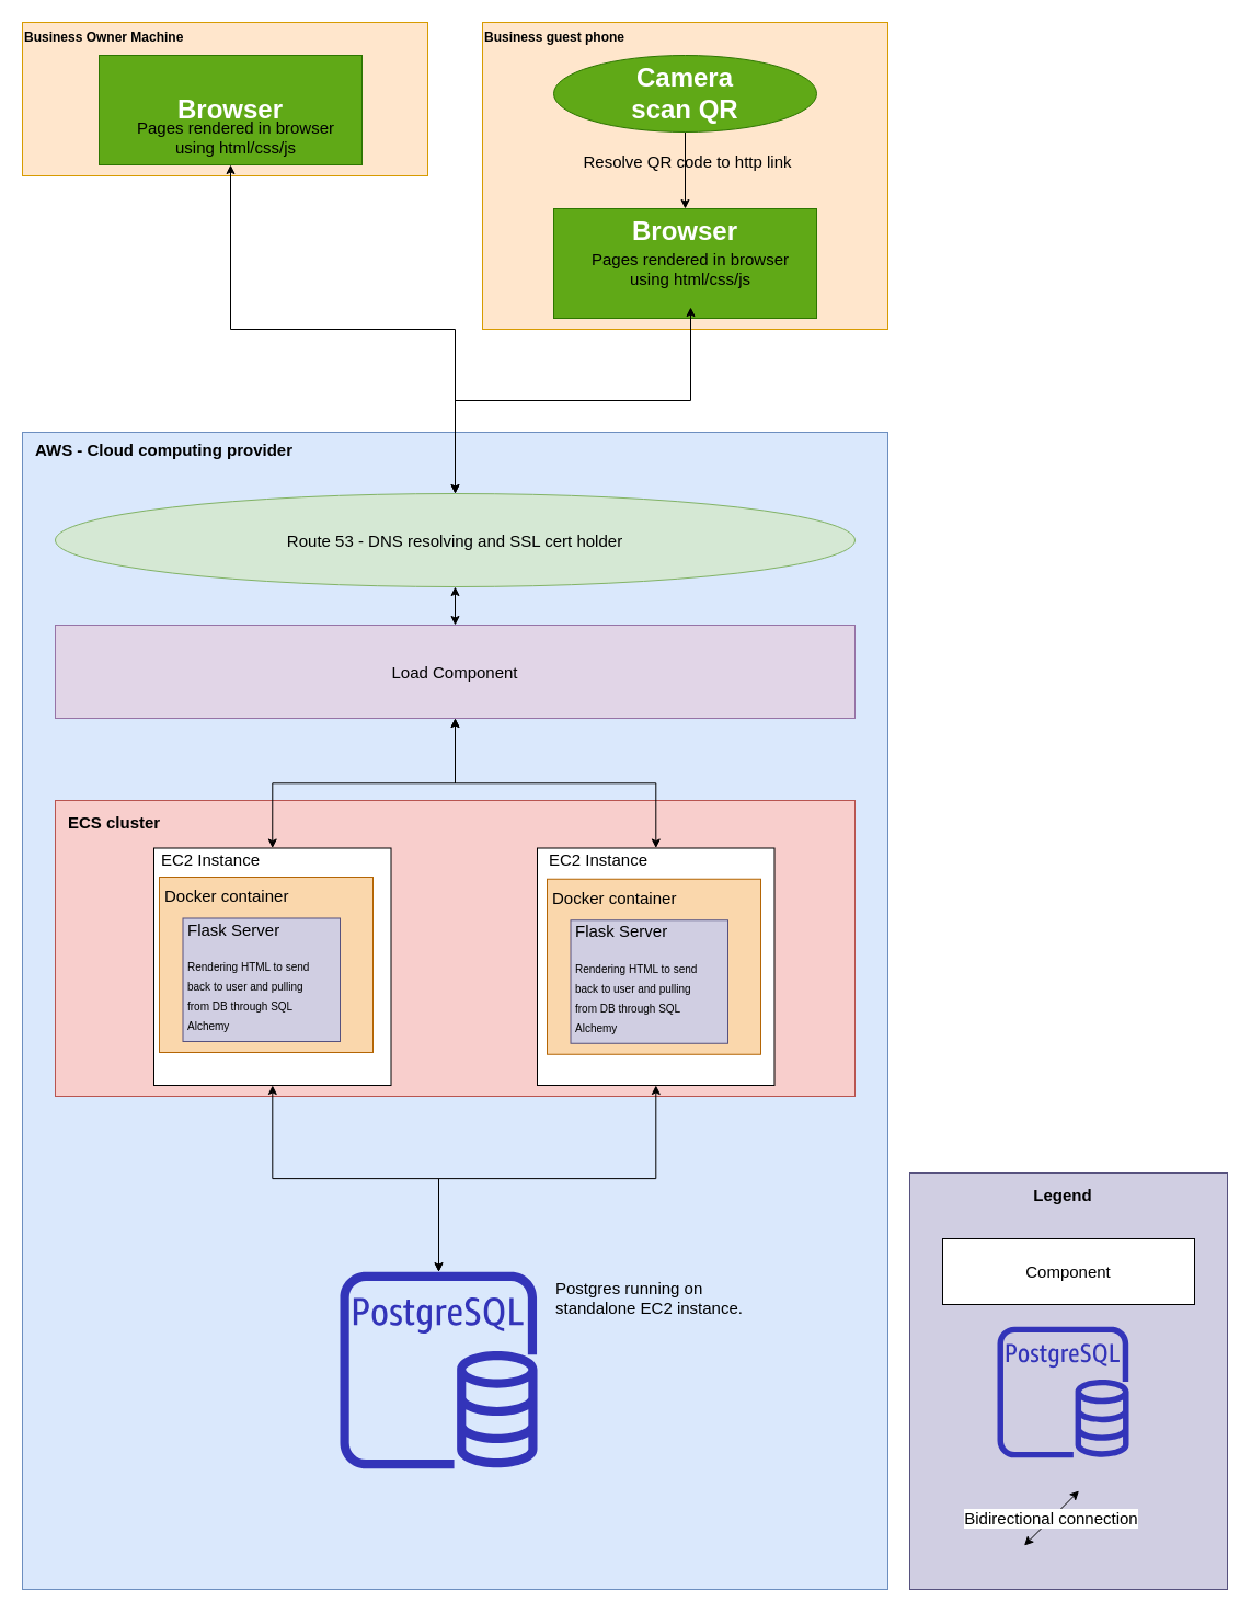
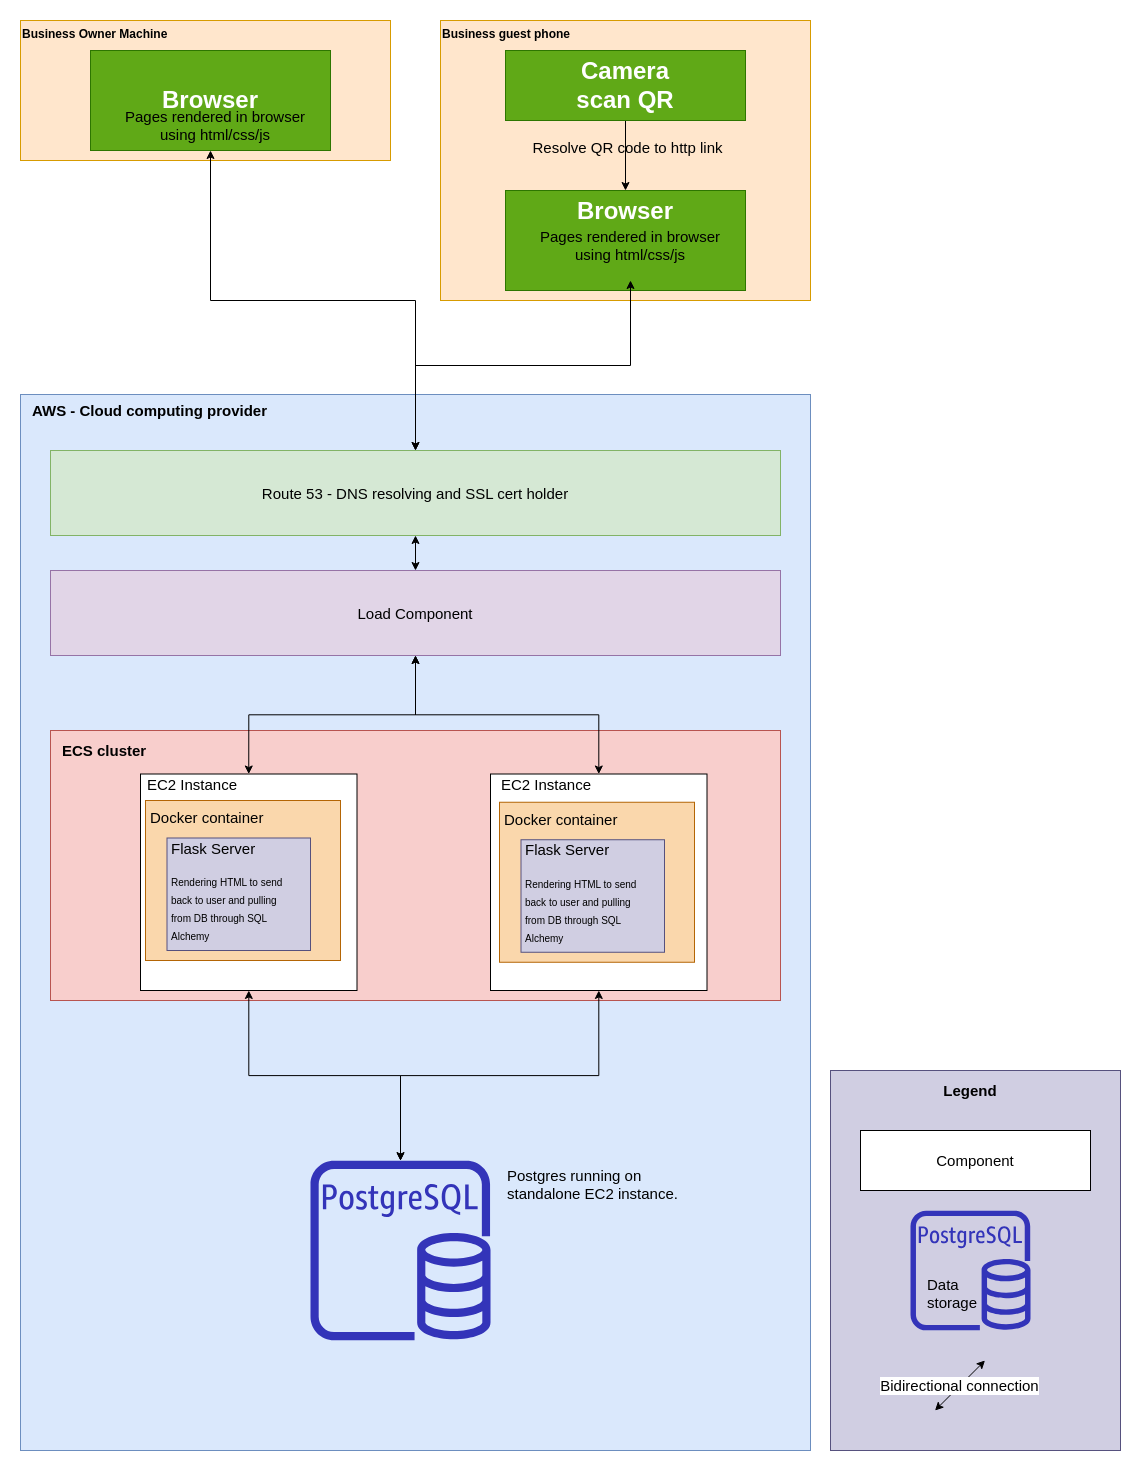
  <mxCell id="0" />
  <mxCell id="1" parent="0" />
  <mxCell id="2" value="" style="rounded=0;whiteSpace=wrap;html=1;labelBackgroundColor=none;fontSize=15;fillColor=#dae8fc;strokeColor=#6c8ebf;" vertex="1" parent="1"><mxGeometry x="20" y="394" width="790" height="1056" as="geometry" /></mxCell>
  <mxCell id="3" value="&lt;b&gt;Business Owner Machine&lt;/b&gt;" style="rounded=0;whiteSpace=wrap;html=1;align=left;fillColor=#ffe6cc;strokeColor=#d79b00;verticalAlign=top;" vertex="1" parent="1"><mxGeometry x="20" y="20" width="370" height="140" as="geometry" /></mxCell>
  <mxCell id="4" style="edgeStyle=orthogonalEdgeStyle;rounded=0;orthogonalLoop=1;jettySize=auto;html=1;startArrow=classic;startFill=1;fontSize=15;" edge="1" parent="1" source="5" target="21"><mxGeometry relative="1" as="geometry" /></mxCell>
  <mxCell id="5" value="&lt;font style=&quot;font-size: 24px&quot; color=&quot;#ffffff&quot;&gt;&lt;b&gt;Browser&lt;/b&gt;&lt;/font&gt;" style="rounded=0;whiteSpace=wrap;html=1;fillColor=#60a917;strokeColor=#2D7600;fontColor=#ffffff;" vertex="1" parent="1"><mxGeometry x="90" y="50" width="240" height="100" as="geometry" /></mxCell>
  <mxCell id="6" value="Pages rendered in browser&lt;br style=&quot;font-size: 15px;&quot;&gt;using html/css/js" style="text;html=1;strokeColor=none;fillColor=none;align=center;verticalAlign=middle;whiteSpace=wrap;rounded=0;fontSize=15;" vertex="1" parent="1"><mxGeometry y="90" width="230" height="70" as="geometry" x="100" /></mxCell>
  <mxCell id="7" value="&lt;b&gt;Business guest phone&lt;/b&gt;" style="rounded=0;whiteSpace=wrap;html=1;align=left;fillColor=#ffe6cc;strokeColor=#d79b00;verticalAlign=top;" vertex="1" parent="1"><mxGeometry x="440" y="20" width="370" height="280" as="geometry" /></mxCell>
  <mxCell id="8" value="&lt;font style=&quot;font-size: 24px&quot; color=&quot;#ffffff&quot;&gt;&lt;b&gt;Browser&lt;/b&gt;&lt;/font&gt;" style="rounded=0;whiteSpace=wrap;html=1;fillColor=#60a917;strokeColor=#2D7600;fontColor=#ffffff;verticalAlign=top;" vertex="1" parent="1"><mxGeometry x="505" y="190" width="240" height="100" as="geometry" /></mxCell>
  <mxCell id="9" style="edgeStyle=orthogonalEdgeStyle;rounded=0;orthogonalLoop=1;jettySize=auto;html=1;entryX=0.5;entryY=0;entryDx=0;entryDy=0;startArrow=classic;startFill=1;fontSize=15;" edge="1" parent="1" source="10" target="21"><mxGeometry relative="1" as="geometry" /></mxCell>
  <mxCell id="10" value="Pages rendered in browser&lt;br style=&quot;font-size: 15px;&quot;&gt;using html/css/js" style="text;html=1;strokeColor=none;fillColor=none;align=center;verticalAlign=middle;whiteSpace=wrap;rounded=0;fontSize=15;" vertex="1" parent="1"><mxGeometry x="515" y="210" width="230" height="70" as="geometry" /></mxCell>
  <mxCell id="11" style="edgeStyle=orthogonalEdgeStyle;rounded=0;orthogonalLoop=1;jettySize=auto;html=1;entryX=0.5;entryY=0;entryDx=0;entryDy=0;fontSize=15;" edge="1" parent="1" source="13" target="8"><mxGeometry relative="1" as="geometry" /></mxCell>
  <mxCell id="12" value="Resolve QR code to http link" style="edgeLabel;html=1;align=center;verticalAlign=middle;resizable=0;points=[];fontSize=15;labelBackgroundColor=none;" vertex="1" connectable="0" parent="11"><mxGeometry x="-0.257" y="1" relative="1" as="geometry"><mxPoint as="offset" /></mxGeometry></mxCell>
- <mxCell id="13" value="&lt;font style=&quot;font-size: 24px&quot; color=&quot;#ffffff&quot;&gt;&lt;b&gt;Camera&lt;br&gt;scan QR&lt;br&gt;&lt;/b&gt;&lt;/font&gt;" style="ellipse;whiteSpace=wrap;html=1;fillColor=#60a917;strokeColor=#2D7600;fontColor=#ffffff;" vertex="1" parent="1"><mxGeometry x="505" y="50" width="240" height="70" as="geometry" /></mxCell>
+ <mxCell id="13" value="&lt;font style=&quot;font-size: 24px&quot; color=&quot;#ffffff&quot;&gt;&lt;b&gt;Camera&lt;br&gt;scan QR&lt;br&gt;&lt;/b&gt;&lt;/font&gt;" style="rounded=0;whiteSpace=wrap;html=1;fillColor=#60a917;strokeColor=#2D7600;fontColor=#ffffff;" vertex="1" parent="1"><mxGeometry x="505" y="50" width="240" height="70" as="geometry" /></mxCell>
  <mxCell id="14" value="AWS - Cloud computing provider" style="text;html=1;strokeColor=none;fillColor=none;align=left;verticalAlign=middle;whiteSpace=wrap;rounded=0;labelBackgroundColor=none;fontSize=15;fontStyle=1" vertex="1" parent="1"><mxGeometry x="30" y="400" width="300" height="20" as="geometry" /></mxCell>
  <mxCell id="15" value="" style="rounded=0;whiteSpace=wrap;html=1;labelBackgroundColor=none;fontSize=15;align=left;fillColor=#f8cecc;strokeColor=#b85450;" vertex="1" parent="1"><mxGeometry x="50" y="730" width="730" height="270" as="geometry" /></mxCell>
  <mxCell id="16" value="ECS cluster" style="text;html=1;strokeColor=none;fillColor=none;align=left;verticalAlign=middle;whiteSpace=wrap;rounded=0;labelBackgroundColor=none;fontSize=15;fontStyle=1" vertex="1" parent="1"><mxGeometry x="60" y="740" width="310" height="20" as="geometry" /></mxCell>
  <mxCell id="17" style="edgeStyle=orthogonalEdgeStyle;rounded=0;orthogonalLoop=1;jettySize=auto;html=1;startArrow=classic;startFill=1;fontSize=15;" edge="1" parent="1" source="19" target="25"><mxGeometry relative="1" as="geometry" /></mxCell>
  <mxCell id="18" style="edgeStyle=orthogonalEdgeStyle;rounded=0;orthogonalLoop=1;jettySize=auto;html=1;entryX=0.5;entryY=0;entryDx=0;entryDy=0;startArrow=classic;startFill=1;fontSize=15;" edge="1" parent="1" source="19" target="23"><mxGeometry relative="1" as="geometry" /></mxCell>
  <mxCell id="19" value="Load Component" style="rounded=0;whiteSpace=wrap;html=1;labelBackgroundColor=none;fontSize=15;align=center;fillColor=#e1d5e7;strokeColor=#9673a6;" vertex="1" parent="1"><mxGeometry x="50" y="570" width="730" height="85" as="geometry" /></mxCell>
  <mxCell id="20" style="edgeStyle=orthogonalEdgeStyle;rounded=0;orthogonalLoop=1;jettySize=auto;html=1;entryX=0.5;entryY=0;entryDx=0;entryDy=0;startArrow=classic;startFill=1;fontSize=15;" edge="1" parent="1" source="21" target="19"><mxGeometry relative="1" as="geometry" /></mxCell>
- <mxCell id="21" value="Route 53 - DNS resolving and SSL cert holder" style="ellipse;whiteSpace=wrap;html=1;labelBackgroundColor=none;fontSize=15;align=center;fillColor=#d5e8d4;strokeColor=#82b366;" vertex="1" parent="1"><mxGeometry x="50" y="450" width="730" height="85" as="geometry" /></mxCell>
+ <mxCell id="21" value="Route 53 - DNS resolving and SSL cert holder" style="rounded=0;whiteSpace=wrap;html=1;labelBackgroundColor=none;fontSize=15;align=center;fillColor=#d5e8d4;strokeColor=#82b366;" vertex="1" parent="1"><mxGeometry x="50" y="450" width="730" height="85" as="geometry" /></mxCell>
  <mxCell id="22" style="edgeStyle=orthogonalEdgeStyle;rounded=0;orthogonalLoop=1;jettySize=auto;html=1;fontSize=15;startArrow=classic;startFill=1;" edge="1" parent="1" source="23" target="26"><mxGeometry relative="1" as="geometry" /></mxCell>
  <mxCell id="23" value="" style="whiteSpace=wrap;html=1;aspect=fixed;labelBackgroundColor=none;fontSize=15;align=center;" vertex="1" parent="1"><mxGeometry x="140" y="773.5" width="216.5" height="216.5" as="geometry" /></mxCell>
  <mxCell id="24" style="edgeStyle=orthogonalEdgeStyle;rounded=0;orthogonalLoop=1;jettySize=auto;html=1;fontSize=15;startArrow=classic;startFill=1;" edge="1" parent="1" source="25" target="26"><mxGeometry relative="1" as="geometry" /></mxCell>
  <mxCell id="25" value="" style="whiteSpace=wrap;html=1;aspect=fixed;labelBackgroundColor=none;fontSize=15;align=center;" vertex="1" parent="1"><mxGeometry x="490" y="773.5" width="216.5" height="216.5" as="geometry" /></mxCell>
  <mxCell id="26" value="" style="outlineConnect=0;fontColor=#232F3E;gradientColor=none;fillColor=#3334B9;strokeColor=none;dashed=0;verticalLabelPosition=bottom;verticalAlign=top;align=center;html=1;fontSize=12;fontStyle=0;aspect=fixed;pointerEvents=1;shape=mxgraph.aws4.rds_postgresql_instance;labelBackgroundColor=none;" vertex="1" parent="1"><mxGeometry x="310" y="1160" width="180" height="180" as="geometry" /></mxCell>
  <mxCell id="27" value="" style="rounded=0;whiteSpace=wrap;html=1;labelBackgroundColor=none;fontSize=15;align=left;fillColor=#fad7ac;strokeColor=#b46504;" vertex="1" parent="1"><mxGeometry x="145" y="800" width="195" height="160" as="geometry" /></mxCell>
  <mxCell id="28" value="EC2 Instance" style="text;html=1;strokeColor=none;fillColor=none;align=left;verticalAlign=middle;whiteSpace=wrap;rounded=0;labelBackgroundColor=none;fontSize=15;" vertex="1" parent="1"><mxGeometry x="145" y="773.5" width="125" height="20" as="geometry" /></mxCell>
  <mxCell id="29" value="Docker container" style="text;html=1;strokeColor=none;fillColor=none;align=left;verticalAlign=middle;whiteSpace=wrap;rounded=0;labelBackgroundColor=none;fontSize=15;" vertex="1" parent="1"><mxGeometry x="147.5" y="807" width="125" height="20" as="geometry" /></mxCell>
  <mxCell id="30" value="" style="rounded=0;whiteSpace=wrap;html=1;labelBackgroundColor=none;fontSize=15;align=left;fillColor=#d0cee2;strokeColor=#56517e;" vertex="1" parent="1"><mxGeometry x="166.5" y="837.5" width="143.5" height="112.5" as="geometry" /></mxCell>
  <mxCell id="31" value="Flask Server" style="text;html=1;strokeColor=none;fillColor=none;align=left;verticalAlign=middle;whiteSpace=wrap;rounded=0;labelBackgroundColor=none;fontSize=15;" vertex="1" parent="1"><mxGeometry x="169" y="837.5" width="125" height="20" as="geometry" /></mxCell>
  <mxCell id="32" value="EC2 Instance" style="text;html=1;strokeColor=none;fillColor=none;align=left;verticalAlign=middle;whiteSpace=wrap;rounded=0;labelBackgroundColor=none;fontSize=15;" vertex="1" parent="1"><mxGeometry x="499" y="773.5" width="125" height="20" as="geometry" /></mxCell>
  <mxCell id="33" value="" style="rounded=0;whiteSpace=wrap;html=1;labelBackgroundColor=none;fontSize=15;align=left;fillColor=#d0cee2;strokeColor=#56517e;" vertex="1" parent="1"><mxGeometry x="830" y="1070" width="290" height="380" as="geometry" /></mxCell>
  <mxCell id="34" value="Legend" style="text;html=1;strokeColor=none;fillColor=none;align=center;verticalAlign=middle;whiteSpace=wrap;rounded=0;labelBackgroundColor=none;fontSize=15;fontStyle=1" vertex="1" parent="1"><mxGeometry x="950" y="1080" width="40" height="20" as="geometry" /></mxCell>
  <mxCell id="35" value="Component" style="rounded=0;whiteSpace=wrap;html=1;labelBackgroundColor=none;fontSize=15;align=center;" vertex="1" parent="1"><mxGeometry x="860" y="1130" width="230" height="60" as="geometry" /></mxCell>
  <mxCell id="36" value="Postgres running on standalone EC2 instance." style="text;html=1;strokeColor=none;fillColor=none;align=left;verticalAlign=top;whiteSpace=wrap;rounded=0;labelBackgroundColor=none;fontSize=15;" vertex="1" parent="1"><mxGeometry x="505" y="1160" width="175" height="170" as="geometry" /></mxCell>
  <mxCell id="37" value="" style="outlineConnect=0;fontColor=#232F3E;gradientColor=none;fillColor=#3334B9;strokeColor=none;dashed=0;verticalLabelPosition=bottom;verticalAlign=top;align=center;html=1;fontSize=12;fontStyle=0;aspect=fixed;pointerEvents=1;shape=mxgraph.aws4.rds_postgresql_instance;labelBackgroundColor=none;" vertex="1" parent="1"><mxGeometry x="910" y="1210" width="120" height="120" as="geometry" /></mxCell>
+ <mxCell id="38" value="Data storage" style="text;html=1;strokeColor=none;fillColor=none;align=left;verticalAlign=top;whiteSpace=wrap;rounded=0;labelBackgroundColor=none;fontSize=15;" vertex="1" parent="1"><mxGeometry x="924.5" y="1269" width="60" height="31" as="geometry" /></mxCell>
  <mxCell id="39" value="Bidirectional connection" style="endArrow=classic;startArrow=classic;html=1;fontSize=15;" edge="1" parent="1"><mxGeometry width="50" height="50" relative="1" as="geometry"><mxPoint x="934.5" y="1410" as="sourcePoint" /><mxPoint x="984.5" y="1360" as="targetPoint" /></mxGeometry></mxCell>
  <mxCell id="40" value="&lt;span style=&quot;font-size: 10px&quot;&gt;Rendering HTML to send back to user and pulling from DB through SQL Alchemy&lt;/span&gt;" style="text;html=1;strokeColor=none;fillColor=none;align=left;verticalAlign=top;whiteSpace=wrap;rounded=0;labelBackgroundColor=none;fontSize=15;" vertex="1" parent="1"><mxGeometry x="169" y="865" width="121" height="65" as="geometry" /></mxCell>
  <mxCell id="41" value="" style="rounded=0;whiteSpace=wrap;html=1;labelBackgroundColor=none;fontSize=15;align=left;fillColor=#fad7ac;strokeColor=#b46504;" vertex="1" parent="1"><mxGeometry x="499" y="801.75" width="195" height="160" as="geometry" /></mxCell>
  <mxCell id="42" value="Docker container" style="text;html=1;strokeColor=none;fillColor=none;align=left;verticalAlign=middle;whiteSpace=wrap;rounded=0;labelBackgroundColor=none;fontSize=15;" vertex="1" parent="1"><mxGeometry x="501.5" y="808.75" width="125" height="20" as="geometry" /></mxCell>
  <mxCell id="43" value="" style="rounded=0;whiteSpace=wrap;html=1;labelBackgroundColor=none;fontSize=15;align=left;fillColor=#d0cee2;strokeColor=#56517e;" vertex="1" parent="1"><mxGeometry x="520.5" y="839.25" width="143.5" height="112.5" as="geometry" /></mxCell>
  <mxCell id="44" value="Flask Server" style="text;html=1;strokeColor=none;fillColor=none;align=left;verticalAlign=middle;whiteSpace=wrap;rounded=0;labelBackgroundColor=none;fontSize=15;" vertex="1" parent="1"><mxGeometry x="523" y="839.25" width="125" height="20" as="geometry" /></mxCell>
  <mxCell id="45" value="&lt;span style=&quot;font-size: 10px&quot;&gt;Rendering HTML to send back to user and pulling from DB through SQL Alchemy&lt;/span&gt;" style="text;html=1;strokeColor=none;fillColor=none;align=left;verticalAlign=top;whiteSpace=wrap;rounded=0;labelBackgroundColor=none;fontSize=15;" vertex="1" parent="1"><mxGeometry x="523" y="866.75" width="121" height="65" as="geometry" /></mxCell>
